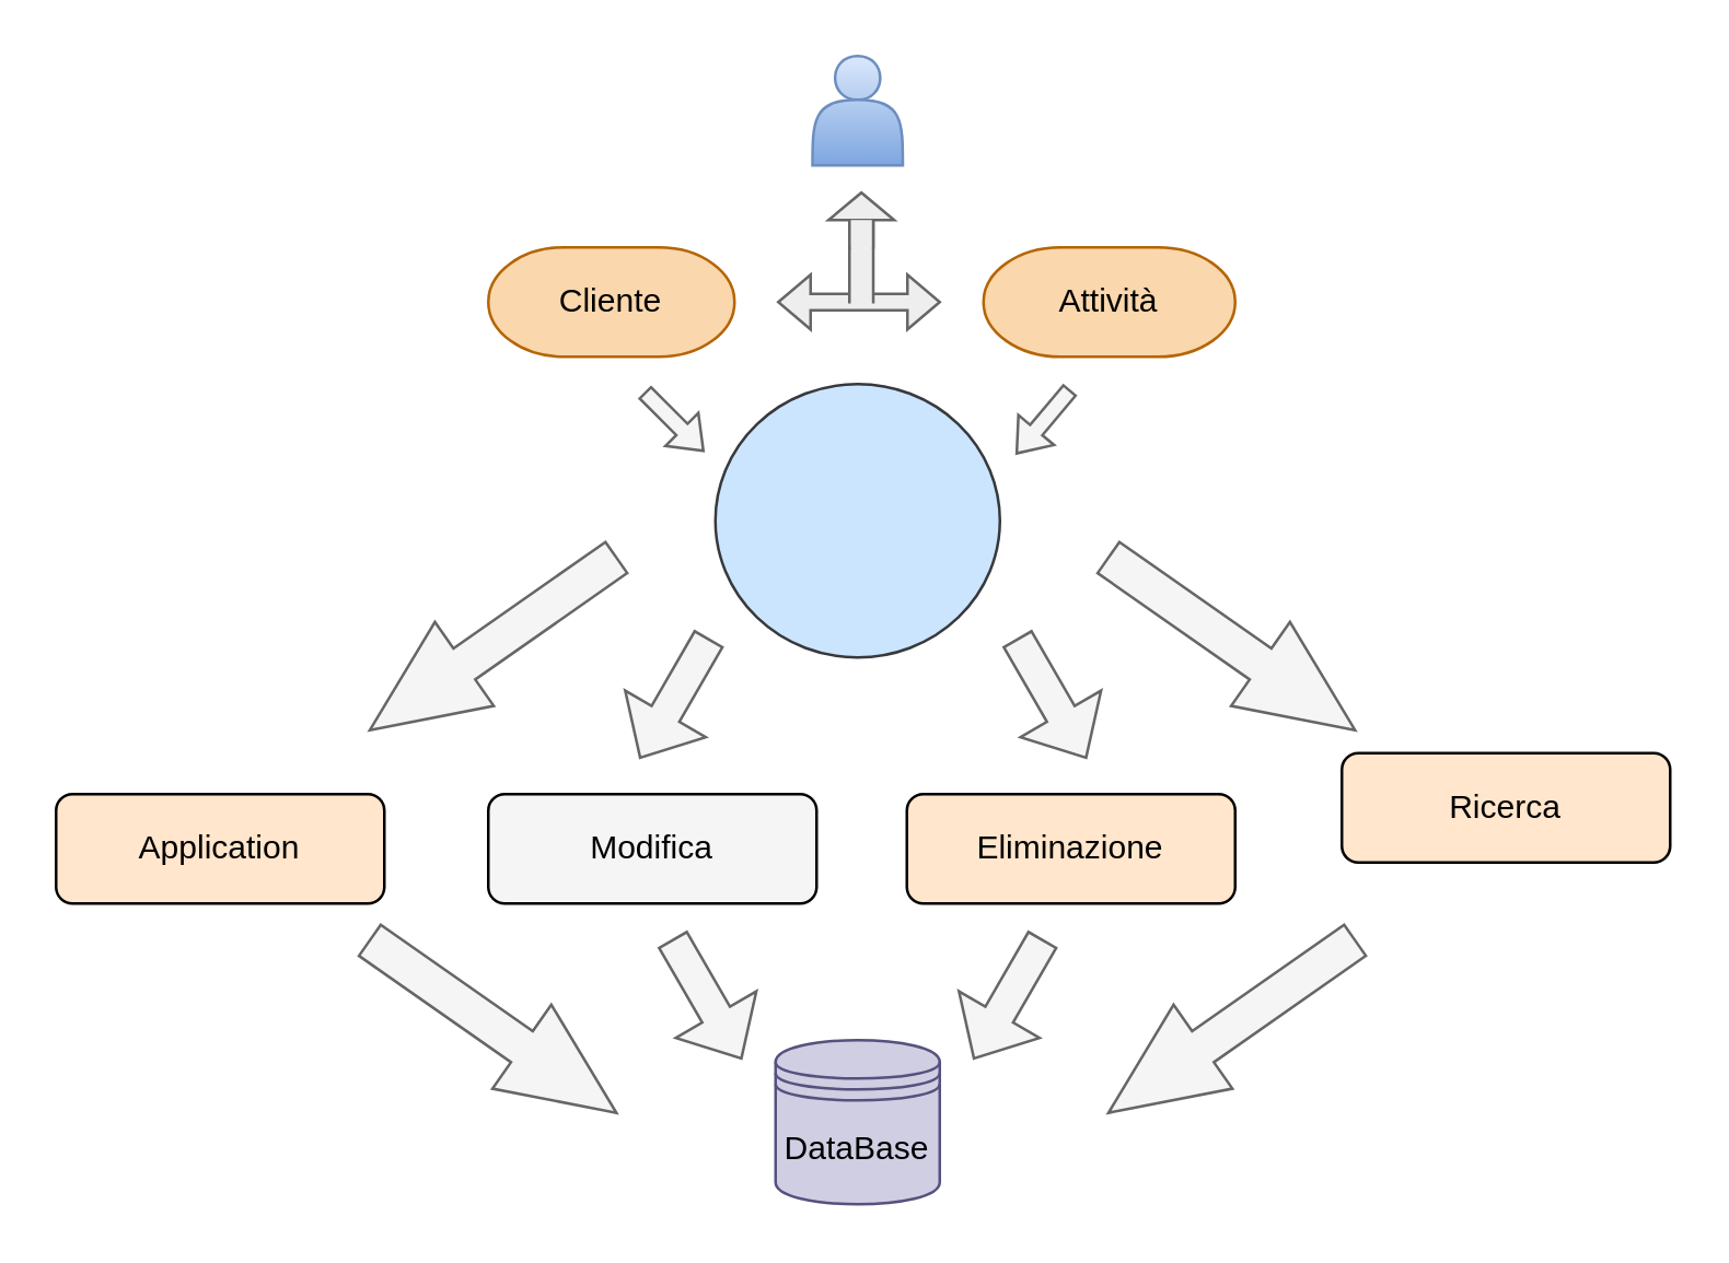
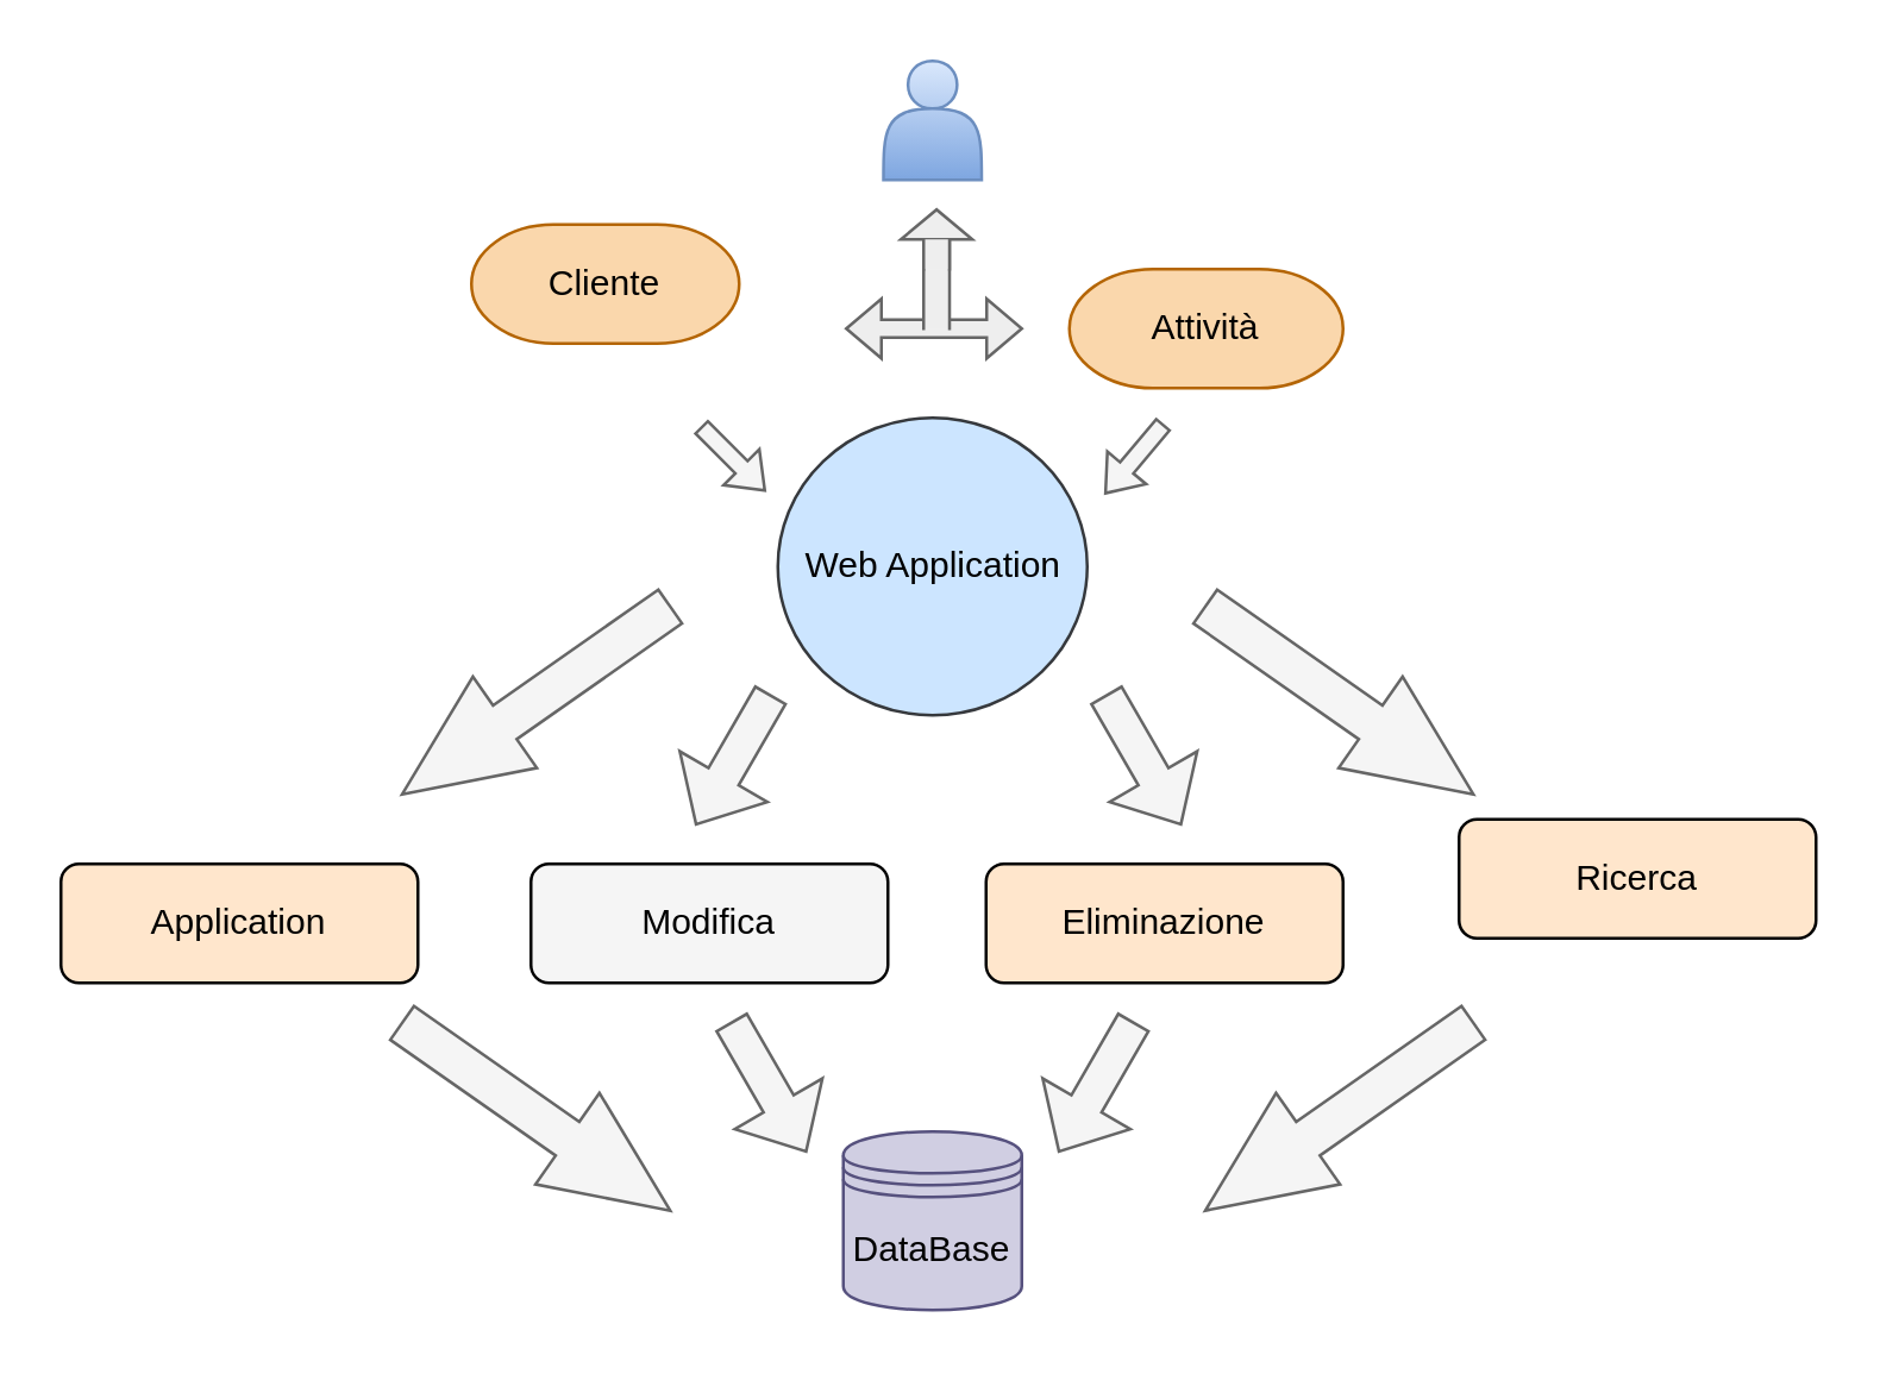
  <mxCell id="0" />
  <mxCell id="1" parent="0" />
  <mxCell id="2" value="" style="shape=actor;whiteSpace=wrap;html=1;fillColor=#dae8fc;strokeColor=#6c8ebf;gradientColor=#7ea6e0;" vertex="1" parent="1"><mxGeometry x="296.5" y="20" width="33" height="40" as="geometry" /></mxCell>
  <mxCell id="3" value="Application" style="rounded=1;whiteSpace=wrap;html=1;strokeColor=#000000;fillColor=#ffe6cc;" vertex="1" parent="1"><mxGeometry x="20" y="290" width="120" height="40" as="geometry" /></mxCell>
  <mxCell id="4" value="DataBase" style="shape=datastore;whiteSpace=wrap;html=1;fillColor=#d0cee2;strokeColor=#56517e;" vertex="1" parent="1"><mxGeometry x="283" y="380" width="60" height="60" as="geometry" /></mxCell>
  <mxCell id="5" value="Modifica" style="rounded=1;whiteSpace=wrap;html=1;strokeColor=#000000;fillColor=#f5f5f5;" vertex="1" parent="1"><mxGeometry x="178" y="290" width="120" height="40" as="geometry" /></mxCell>
  <mxCell id="6" value="Eliminazione" style="rounded=1;whiteSpace=wrap;html=1;strokeColor=#000000;fillColor=#ffe6cc;" vertex="1" parent="1"><mxGeometry x="331" y="290" width="120" height="40" as="geometry" /></mxCell>
  <mxCell id="7" value="Ricerca" style="rounded=1;whiteSpace=wrap;html=1;strokeColor=#000000;fillColor=#ffe6cc;" vertex="1" parent="1"><mxGeometry x="490" y="275" width="120" height="40" as="geometry" /></mxCell>
  <mxCell id="8" value="" style="verticalLabelPosition=bottom;verticalAlign=top;html=1;shape=mxgraph.flowchart.on-page_reference;strokeColor=#36393d;fillColor=#cce5ff;" vertex="1" parent="1"><mxGeometry x="261" y="140" width="104" height="100" as="geometry" /></mxCell>
+ <mxCell id="9" value="Web Application" style="text;html=1;align=center;verticalAlign=middle;resizable=0;points=[];autosize=1;" vertex="1" parent="1"><mxGeometry x="263" y="180" width="100" height="20" as="geometry" /></mxCell>
  <mxCell id="10" value="" style="html=1;shadow=0;dashed=0;align=center;verticalAlign=middle;shape=mxgraph.arrows2.arrow;dy=0.63;dx=42.16;direction=south;notch=0;strokeColor=#666666;fillColor=#f5f5f5;rotation=55;fontColor=#333333;" vertex="1" parent="1"><mxGeometry x="161" y="180" width="37.5" height="110" as="geometry" /></mxCell>
  <mxCell id="11" value="" style="html=1;shadow=0;dashed=0;align=center;verticalAlign=middle;shape=mxgraph.arrows2.arrow;dy=0.63;dx=42.16;direction=south;notch=0;strokeColor=#666666;fillColor=#f5f5f5;rotation=-55;fontColor=#333333;" vertex="1" parent="1"><mxGeometry x="431" y="180" width="37.5" height="110" as="geometry" /></mxCell>
  <mxCell id="12" value="" style="shape=singleArrow;direction=south;whiteSpace=wrap;html=1;strokeColor=#666666;fillColor=#f5f5f5;arrowWidth=0.344;arrowSize=0.37;rotation=30;fontColor=#333333;" vertex="1" parent="1"><mxGeometry x="229" y="230" width="34" height="50" as="geometry" /></mxCell>
  <mxCell id="13" value="" style="shape=singleArrow;direction=south;whiteSpace=wrap;html=1;strokeColor=#666666;fillColor=#f5f5f5;arrowWidth=0.344;arrowSize=0.37;rotation=-30;fontColor=#333333;" vertex="1" parent="1"><mxGeometry x="367" y="230" width="34" height="50" as="geometry" /></mxCell>
- <mxCell id="14" value="Cliente" style="strokeWidth=1;html=1;shape=mxgraph.flowchart.terminator;whiteSpace=wrap;fillColor=#fad7ac;strokeColor=#b46504;" vertex="1" parent="1"><mxGeometry x="178" y="90" width="90" height="40" as="geometry" /></mxCell>
+ <mxCell id="14" value="Cliente" style="strokeWidth=1;html=1;shape=mxgraph.flowchart.terminator;whiteSpace=wrap;fillColor=#fad7ac;strokeColor=#b46504;" vertex="1" parent="1"><mxGeometry x="158" y="75" width="90" height="40" as="geometry" /></mxCell>
  <mxCell id="15" value="Attività" style="strokeWidth=1;html=1;shape=mxgraph.flowchart.terminator;whiteSpace=wrap;fillColor=#fad7ac;strokeColor=#b46504;" vertex="1" parent="1"><mxGeometry x="359" y="90" width="92" height="40" as="geometry" /></mxCell>
  <mxCell id="16" value="" style="shape=singleArrow;direction=south;whiteSpace=wrap;html=1;strokeColor=#666666;fillColor=#f5f5f5;arrowWidth=0.344;arrowSize=0.37;rotation=30;fontColor=#333333;" vertex="1" parent="1"><mxGeometry x="351" y="340" width="34" height="50" as="geometry" /></mxCell>
  <mxCell id="17" value="" style="shape=singleArrow;direction=south;whiteSpace=wrap;html=1;strokeColor=#666666;fillColor=#f5f5f5;arrowWidth=0.344;arrowSize=0.37;rotation=-30;fontColor=#333333;" vertex="1" parent="1"><mxGeometry x="241" y="340" width="34" height="50" as="geometry" /></mxCell>
  <mxCell id="18" value="" style="html=1;shadow=0;dashed=0;align=center;verticalAlign=middle;shape=mxgraph.arrows2.arrow;dy=0.63;dx=42.16;direction=south;notch=0;strokeColor=#666666;fillColor=#f5f5f5;rotation=-55;fontColor=#333333;" vertex="1" parent="1"><mxGeometry x="161" y="320" width="37.5" height="110" as="geometry" /></mxCell>
  <mxCell id="19" value="" style="html=1;shadow=0;dashed=0;align=center;verticalAlign=middle;shape=mxgraph.arrows2.arrow;dy=0.63;dx=42.16;direction=south;notch=0;strokeColor=#666666;fillColor=#f5f5f5;rotation=55;fontColor=#333333;" vertex="1" parent="1"><mxGeometry x="431" y="320" width="37.5" height="110" as="geometry" /></mxCell>
  <mxCell id="20" value="" style="shape=singleArrow;direction=south;whiteSpace=wrap;html=1;strokeColor=#666666;fillColor=#f5f5f5;arrowWidth=0.344;arrowSize=0.37;rotation=40;fontColor=#333333;" vertex="1" parent="1"><mxGeometry x="372.29" y="138.83" width="17" height="30" as="geometry" /></mxCell>
  <mxCell id="21" value="" style="shape=singleArrow;direction=south;whiteSpace=wrap;html=1;strokeColor=#666666;fillColor=#f5f5f5;arrowWidth=0.344;arrowSize=0.37;rotation=-45;fontColor=#333333;" vertex="1" parent="1"><mxGeometry x="237.5" y="138.83" width="17" height="30" as="geometry" /></mxCell>
  <mxCell id="22" value="" style="shape=doubleArrow;whiteSpace=wrap;html=1;strokeColor=#666666;strokeWidth=1;fillColor=#eeeeee;" vertex="1" parent="1"><mxGeometry x="284" y="100" width="59" height="20" as="geometry" /></mxCell>
  <mxCell id="23" value="" style="shape=partialRectangle;whiteSpace=wrap;html=1;top=0;bottom=0;fillColor=#eeeeee;strokeColor=#666666;strokeWidth=1;" vertex="1" parent="1"><mxGeometry x="310" y="80" width="8.71" height="30" as="geometry" /></mxCell>
  <mxCell id="24" value="" style="verticalLabelPosition=bottom;verticalAlign=top;html=1;shape=mxgraph.basic.acute_triangle;dx=0.5;strokeColor=#666666;strokeWidth=1;fillColor=#eeeeee;" vertex="1" parent="1"><mxGeometry x="302.36" y="70" width="24" height="10" as="geometry" /></mxCell>
  <mxCell id="25" value="" style="shape=partialRectangle;whiteSpace=wrap;html=1;top=0;bottom=0;fillColor=#eeeeee;strokeColor=#666666;strokeWidth=1;" vertex="1" parent="1"><mxGeometry x="310" y="80" width="8.71" height="10" as="geometry" /></mxCell>
